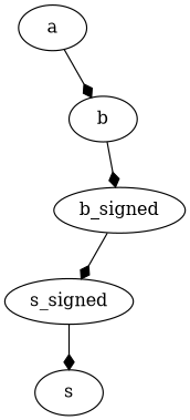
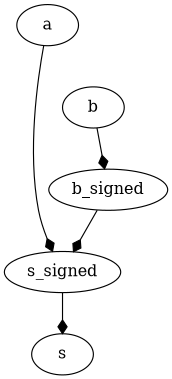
  strict digraph {
    node [complexity=7]
    edge [arrowhead=diamond]
    a [importance=0.467227028913 rank=0.0667467184161]
    s_signed [complexity=4 importance=0.359663978917 rank=0.0899159947292]
    s [complexity=0 importance=0.157983287471 rank=0.0]
    b [complexity=10 importance=0.601680786813 rank=0.0601680786813]
    b_signed [importance=0.494117736816 rank=0.0705882481166]
-   a -> b
+   a -> s_signed
    s_signed -> s
    b -> b_signed
    b_signed -> s_signed
  }
